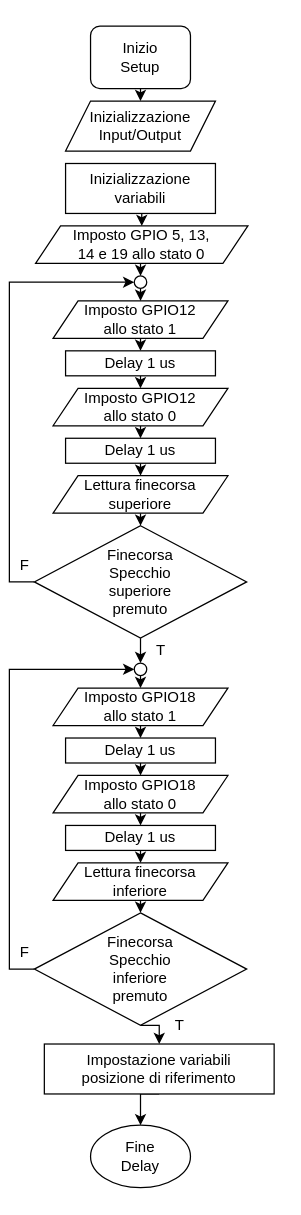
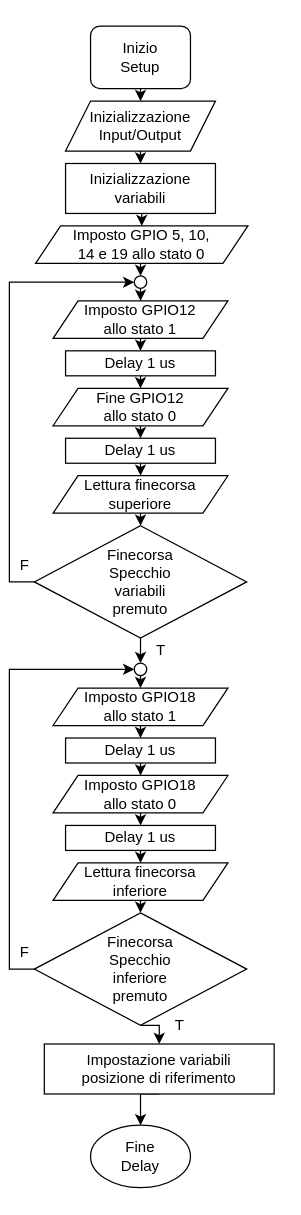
  <mxCell id="0" />
  <mxCell id="1" parent="0" />
  <mxCell id="2" style="edgeStyle=orthogonalEdgeStyle;rounded=0;orthogonalLoop=1;jettySize=auto;html=1;exitX=0.5;exitY=1;exitDx=0;exitDy=0;entryX=0.5;entryY=0;entryDx=0;entryDy=0;fontSize=12;" edge="1" parent="1" source="3" target="5"><mxGeometry relative="1" as="geometry" /></mxCell>
  <mxCell id="3" value="&lt;div style=&quot;font-size: 12px;&quot;&gt;Inizio&lt;/div&gt;&lt;div style=&quot;font-size: 12px;&quot;&gt;Setup&lt;br style=&quot;font-size: 12px;&quot;&gt;&lt;/div&gt;" style="whiteSpace=wrap;html=1;fontSize=12;rounded=1;" vertex="1" parent="1"><mxGeometry x="65" y="20" width="80" height="50" as="geometry" /></mxCell>
+ <mxCell id="4" style="edgeStyle=orthogonalEdgeStyle;rounded=0;orthogonalLoop=1;jettySize=auto;html=1;exitX=0.5;exitY=1;exitDx=0;exitDy=0;entryX=0.5;entryY=0;entryDx=0;entryDy=0;fontSize=12;" edge="1" parent="1" source="5" target="7"><mxGeometry relative="1" as="geometry" /></mxCell>
  <mxCell id="5" value="&lt;div style=&quot;font-size: 12px;&quot;&gt;Inizializzazione&lt;/div&gt;&lt;div style=&quot;font-size: 12px;&quot;&gt;Input/Output&lt;br style=&quot;font-size: 12px;&quot;&gt;&lt;/div&gt;" style="shape=parallelogram;perimeter=parallelogramPerimeter;whiteSpace=wrap;html=1;fixedSize=1;fontSize=12;" vertex="1" parent="1"><mxGeometry x="45" y="80" width="120" height="40" as="geometry" /></mxCell>
  <mxCell id="6" style="edgeStyle=orthogonalEdgeStyle;rounded=0;orthogonalLoop=1;jettySize=auto;html=1;exitX=0.5;exitY=1;exitDx=0;exitDy=0;entryX=0.5;entryY=0;entryDx=0;entryDy=0;fontSize=12;" edge="1" parent="1" source="7" target="15"><mxGeometry relative="1" as="geometry" /></mxCell>
  <mxCell id="7" value="&lt;div style=&quot;font-size: 12px;&quot;&gt;Inizializzazione&lt;/div&gt;&lt;div style=&quot;font-size: 12px;&quot;&gt;variabili&lt;br style=&quot;font-size: 12px;&quot;&gt;&lt;/div&gt;" style="rounded=0;whiteSpace=wrap;html=1;fontSize=12;" vertex="1" parent="1"><mxGeometry x="45" y="130" width="120" height="40" as="geometry" /></mxCell>
  <mxCell id="8" style="edgeStyle=orthogonalEdgeStyle;rounded=0;orthogonalLoop=1;jettySize=auto;html=1;exitX=0;exitY=0.5;exitDx=0;exitDy=0;entryX=0;entryY=0.5;entryDx=0;entryDy=0;fontSize=12;" edge="1" parent="1" source="11" target="25"><mxGeometry relative="1" as="geometry" /></mxCell>
  <mxCell id="9" value="F" style="edgeLabel;html=1;align=center;verticalAlign=middle;resizable=0;points=[];fontSize=12;" vertex="1" connectable="0" parent="8"><mxGeometry x="-0.812" relative="1" as="geometry"><mxPoint x="11" as="offset" /></mxGeometry></mxCell>
  <mxCell id="10" value="T" style="edgeStyle=orthogonalEdgeStyle;rounded=0;orthogonalLoop=1;jettySize=auto;html=1;exitX=0.5;exitY=1;exitDx=0;exitDy=0;entryX=0.5;entryY=0;entryDx=0;entryDy=0;fontSize=12;" edge="1" parent="1" source="11" target="41"><mxGeometry y="16" relative="1" as="geometry"><mxPoint as="offset" /></mxGeometry></mxCell>
- <mxCell id="11" value="&lt;div style=&quot;font-size: 12px;&quot;&gt;Finecorsa&lt;/div&gt;&lt;div style=&quot;font-size: 12px;&quot;&gt;Specchio&lt;/div&gt;&lt;div style=&quot;font-size: 12px;&quot;&gt;superiore&lt;/div&gt;&lt;div style=&quot;font-size: 12px;&quot;&gt;premuto&lt;br style=&quot;font-size: 12px;&quot;&gt;&lt;/div&gt;" style="rhombus;whiteSpace=wrap;html=1;fontSize=12;" vertex="1" parent="1"><mxGeometry x="20" y="420" width="170" height="90" as="geometry" /></mxCell>
+ <mxCell id="11" value="&lt;div style=&quot;font-size: 12px;&quot;&gt;Finecorsa&lt;/div&gt;&lt;div style=&quot;font-size: 12px;&quot;&gt;Specchio&lt;/div&gt;&lt;div style=&quot;font-size: 12px;&quot;&gt;variabili&lt;/div&gt;&lt;div style=&quot;font-size: 12px;&quot;&gt;premuto&lt;br style=&quot;font-size: 12px;&quot;&gt;&lt;/div&gt;" style="rhombus;whiteSpace=wrap;html=1;fontSize=12;" vertex="1" parent="1"><mxGeometry x="20" y="420" width="170" height="90" as="geometry" /></mxCell>
  <mxCell id="12" style="edgeStyle=orthogonalEdgeStyle;rounded=0;orthogonalLoop=1;jettySize=auto;html=1;exitX=0.5;exitY=1;exitDx=0;exitDy=0;entryX=0.5;entryY=0;entryDx=0;entryDy=0;fontSize=12;" edge="1" parent="1" source="13" target="11"><mxGeometry relative="1" as="geometry" /></mxCell>
  <mxCell id="13" value="&lt;div style=&quot;font-size: 12px;&quot;&gt;Lettura finecorsa&lt;/div&gt;&lt;div style=&quot;font-size: 12px;&quot;&gt;superiore&lt;br style=&quot;font-size: 12px;&quot;&gt;&lt;/div&gt;" style="shape=parallelogram;perimeter=parallelogramPerimeter;whiteSpace=wrap;html=1;fixedSize=1;fontSize=12;" vertex="1" parent="1"><mxGeometry x="35" y="380" width="140" height="30" as="geometry" /></mxCell>
  <mxCell id="14" style="edgeStyle=orthogonalEdgeStyle;rounded=0;orthogonalLoop=1;jettySize=auto;html=1;exitX=0.5;exitY=1;exitDx=0;exitDy=0;entryX=0.5;entryY=0;entryDx=0;entryDy=0;fontSize=12;" edge="1" parent="1" source="15" target="25"><mxGeometry relative="1" as="geometry" /></mxCell>
- <mxCell id="15" value="&lt;div style=&quot;font-size: 12px&quot;&gt;Imposto GPIO 5, 13,&lt;/div&gt;&lt;div style=&quot;font-size: 12px&quot;&gt;14 e 19 allo stato 0&lt;br style=&quot;font-size: 12px&quot;&gt;&lt;/div&gt;" style="shape=parallelogram;perimeter=parallelogramPerimeter;whiteSpace=wrap;html=1;fixedSize=1;fontSize=12;" vertex="1" parent="1"><mxGeometry x="21" y="180" width="170" height="30" as="geometry" /></mxCell>
+ <mxCell id="15" value="&lt;div style=&quot;font-size: 12px&quot;&gt;Imposto GPIO 5, 10,&lt;/div&gt;&lt;div style=&quot;font-size: 12px&quot;&gt;14 e 19 allo stato 0&lt;br style=&quot;font-size: 12px&quot;&gt;&lt;/div&gt;" style="shape=parallelogram;perimeter=parallelogramPerimeter;whiteSpace=wrap;html=1;fixedSize=1;fontSize=12;" vertex="1" parent="1"><mxGeometry x="21" y="180" width="170" height="30" as="geometry" /></mxCell>
  <mxCell id="16" style="edgeStyle=orthogonalEdgeStyle;rounded=0;orthogonalLoop=1;jettySize=auto;html=1;exitX=0.5;exitY=1;exitDx=0;exitDy=0;entryX=0.5;entryY=0;entryDx=0;entryDy=0;fontSize=12;" edge="1" parent="1" source="17" target="21"><mxGeometry relative="1" as="geometry" /></mxCell>
  <mxCell id="17" value="&lt;div style=&quot;font-size: 12px;&quot;&gt;Imposto GPIO12&lt;/div&gt;&lt;div style=&quot;font-size: 12px;&quot;&gt;allo stato 1&lt;br style=&quot;font-size: 12px;&quot;&gt;&lt;/div&gt;" style="shape=parallelogram;perimeter=parallelogramPerimeter;whiteSpace=wrap;html=1;fixedSize=1;fontSize=12;" vertex="1" parent="1"><mxGeometry x="35" y="240" width="140" height="30" as="geometry" /></mxCell>
  <mxCell id="18" style="edgeStyle=orthogonalEdgeStyle;rounded=0;orthogonalLoop=1;jettySize=auto;html=1;exitX=0.5;exitY=1;exitDx=0;exitDy=0;entryX=0.5;entryY=0;entryDx=0;entryDy=0;fontSize=12;" edge="1" parent="1" source="19" target="23"><mxGeometry relative="1" as="geometry" /></mxCell>
- <mxCell id="19" value="&lt;div style=&quot;font-size: 12px;&quot;&gt;Imposto GPIO12&lt;/div&gt;&lt;div style=&quot;font-size: 12px;&quot;&gt;allo stato 0&lt;br style=&quot;font-size: 12px;&quot;&gt;&lt;/div&gt;" style="shape=parallelogram;perimeter=parallelogramPerimeter;whiteSpace=wrap;html=1;fixedSize=1;fontSize=12;" vertex="1" parent="1"><mxGeometry x="35" y="310" width="140" height="30" as="geometry" /></mxCell>
+ <mxCell id="19" value="&lt;div style=&quot;font-size: 12px;&quot;&gt;Fine GPIO12&lt;/div&gt;&lt;div style=&quot;font-size: 12px;&quot;&gt;allo stato 0&lt;br style=&quot;font-size: 12px;&quot;&gt;&lt;/div&gt;" style="shape=parallelogram;perimeter=parallelogramPerimeter;whiteSpace=wrap;html=1;fixedSize=1;fontSize=12;" vertex="1" parent="1"><mxGeometry x="35" y="310" width="140" height="30" as="geometry" /></mxCell>
  <mxCell id="20" style="edgeStyle=orthogonalEdgeStyle;rounded=0;orthogonalLoop=1;jettySize=auto;html=1;exitX=0.5;exitY=1;exitDx=0;exitDy=0;entryX=0.5;entryY=0;entryDx=0;entryDy=0;fontSize=12;" edge="1" parent="1" source="21" target="19"><mxGeometry relative="1" as="geometry" /></mxCell>
  <mxCell id="21" value="Delay 1 us" style="rounded=0;whiteSpace=wrap;html=1;fontSize=12;" vertex="1" parent="1"><mxGeometry x="45" y="280" width="120" height="20" as="geometry" /></mxCell>
  <mxCell id="22" style="edgeStyle=orthogonalEdgeStyle;rounded=0;orthogonalLoop=1;jettySize=auto;html=1;exitX=0.5;exitY=1;exitDx=0;exitDy=0;entryX=0.5;entryY=0;entryDx=0;entryDy=0;fontSize=12;" edge="1" parent="1" source="23" target="13"><mxGeometry relative="1" as="geometry" /></mxCell>
  <mxCell id="23" value="Delay 1 us" style="rounded=0;whiteSpace=wrap;html=1;fontSize=12;" vertex="1" parent="1"><mxGeometry x="45" y="350" width="120" height="20" as="geometry" /></mxCell>
  <mxCell id="24" style="edgeStyle=orthogonalEdgeStyle;rounded=0;orthogonalLoop=1;jettySize=auto;html=1;exitX=0.5;exitY=1;exitDx=0;exitDy=0;entryX=0.5;entryY=0;entryDx=0;entryDy=0;fontSize=12;" edge="1" parent="1" source="25" target="17"><mxGeometry relative="1" as="geometry" /></mxCell>
  <mxCell id="25" value="" style="ellipse;whiteSpace=wrap;html=1;aspect=fixed;fontSize=12;" vertex="1" parent="1"><mxGeometry x="100" y="220" width="10" height="10" as="geometry" /></mxCell>
  <mxCell id="26" style="edgeStyle=orthogonalEdgeStyle;rounded=0;orthogonalLoop=1;jettySize=auto;html=1;exitX=0;exitY=0.5;exitDx=0;exitDy=0;entryX=0;entryY=0.5;entryDx=0;entryDy=0;fontSize=12;" edge="1" source="29" target="41" parent="1"><mxGeometry relative="1" as="geometry" /></mxCell>
  <mxCell id="27" value="F" style="edgeLabel;html=1;align=center;verticalAlign=middle;resizable=0;points=[];fontSize=12;" vertex="1" connectable="0" parent="26"><mxGeometry x="-0.812" relative="1" as="geometry"><mxPoint x="11" as="offset" /></mxGeometry></mxCell>
  <mxCell id="28" value="T" style="edgeStyle=orthogonalEdgeStyle;rounded=0;orthogonalLoop=1;jettySize=auto;html=1;exitX=0.5;exitY=1;exitDx=0;exitDy=0;entryX=0.5;entryY=0;entryDx=0;entryDy=0;fontSize=12;" edge="1" parent="1" source="29" target="43"><mxGeometry y="16" relative="1" as="geometry"><mxPoint as="offset" /></mxGeometry></mxCell>
  <mxCell id="29" value="&lt;div style=&quot;font-size: 12px&quot;&gt;Finecorsa&lt;/div&gt;&lt;div style=&quot;font-size: 12px&quot;&gt;Specchio&lt;/div&gt;&lt;div style=&quot;font-size: 12px&quot;&gt;inferiore&lt;/div&gt;&lt;div style=&quot;font-size: 12px&quot;&gt;premuto&lt;br style=&quot;font-size: 12px&quot;&gt;&lt;/div&gt;" style="rhombus;whiteSpace=wrap;html=1;fontSize=12;" vertex="1" parent="1"><mxGeometry x="20" y="730" width="170" height="90" as="geometry" /></mxCell>
  <mxCell id="30" style="edgeStyle=orthogonalEdgeStyle;rounded=0;orthogonalLoop=1;jettySize=auto;html=1;exitX=0.5;exitY=1;exitDx=0;exitDy=0;entryX=0.5;entryY=0;entryDx=0;entryDy=0;fontSize=12;" edge="1" source="31" target="29" parent="1"><mxGeometry relative="1" as="geometry" /></mxCell>
  <mxCell id="31" value="&lt;div style=&quot;font-size: 12px;&quot;&gt;Lettura finecorsa&lt;/div&gt;&lt;div style=&quot;font-size: 12px;&quot;&gt;inferiore&lt;br style=&quot;font-size: 12px;&quot;&gt;&lt;/div&gt;" style="shape=parallelogram;perimeter=parallelogramPerimeter;whiteSpace=wrap;html=1;fixedSize=1;fontSize=12;" vertex="1" parent="1"><mxGeometry x="35" y="690" width="140" height="30" as="geometry" /></mxCell>
  <mxCell id="32" style="edgeStyle=orthogonalEdgeStyle;rounded=0;orthogonalLoop=1;jettySize=auto;html=1;exitX=0.5;exitY=1;exitDx=0;exitDy=0;entryX=0.5;entryY=0;entryDx=0;entryDy=0;fontSize=12;" edge="1" source="33" target="37" parent="1"><mxGeometry relative="1" as="geometry" /></mxCell>
  <mxCell id="33" value="&lt;div style=&quot;font-size: 12px;&quot;&gt;Imposto GPIO18&lt;/div&gt;&lt;div style=&quot;font-size: 12px;&quot;&gt;allo stato 1&lt;br style=&quot;font-size: 12px;&quot;&gt;&lt;/div&gt;" style="shape=parallelogram;perimeter=parallelogramPerimeter;whiteSpace=wrap;html=1;fixedSize=1;fontSize=12;" vertex="1" parent="1"><mxGeometry x="35" y="550" width="140" height="30" as="geometry" /></mxCell>
  <mxCell id="34" style="edgeStyle=orthogonalEdgeStyle;rounded=0;orthogonalLoop=1;jettySize=auto;html=1;exitX=0.5;exitY=1;exitDx=0;exitDy=0;entryX=0.5;entryY=0;entryDx=0;entryDy=0;fontSize=12;" edge="1" source="35" target="39" parent="1"><mxGeometry relative="1" as="geometry" /></mxCell>
  <mxCell id="35" value="&lt;div style=&quot;font-size: 12px;&quot;&gt;Imposto GPIO18&lt;/div&gt;&lt;div style=&quot;font-size: 12px;&quot;&gt;allo stato 0&lt;br style=&quot;font-size: 12px;&quot;&gt;&lt;/div&gt;" style="shape=parallelogram;perimeter=parallelogramPerimeter;whiteSpace=wrap;html=1;fixedSize=1;fontSize=12;" vertex="1" parent="1"><mxGeometry x="35" y="620" width="140" height="30" as="geometry" /></mxCell>
  <mxCell id="36" style="edgeStyle=orthogonalEdgeStyle;rounded=0;orthogonalLoop=1;jettySize=auto;html=1;exitX=0.5;exitY=1;exitDx=0;exitDy=0;entryX=0.5;entryY=0;entryDx=0;entryDy=0;fontSize=12;" edge="1" source="37" target="35" parent="1"><mxGeometry relative="1" as="geometry" /></mxCell>
  <mxCell id="37" value="Delay 1 us" style="rounded=0;whiteSpace=wrap;html=1;fontSize=12;" vertex="1" parent="1"><mxGeometry x="45" y="590" width="120" height="20" as="geometry" /></mxCell>
  <mxCell id="38" style="edgeStyle=orthogonalEdgeStyle;rounded=0;orthogonalLoop=1;jettySize=auto;html=1;exitX=0.5;exitY=1;exitDx=0;exitDy=0;entryX=0.5;entryY=0;entryDx=0;entryDy=0;fontSize=12;" edge="1" source="39" target="31" parent="1"><mxGeometry relative="1" as="geometry" /></mxCell>
  <mxCell id="39" value="Delay 1 us" style="rounded=0;whiteSpace=wrap;html=1;fontSize=12;" vertex="1" parent="1"><mxGeometry x="45" y="660" width="120" height="20" as="geometry" /></mxCell>
  <mxCell id="40" style="edgeStyle=orthogonalEdgeStyle;rounded=0;orthogonalLoop=1;jettySize=auto;html=1;exitX=0.5;exitY=1;exitDx=0;exitDy=0;entryX=0.5;entryY=0;entryDx=0;entryDy=0;fontSize=12;" edge="1" source="41" target="33" parent="1"><mxGeometry relative="1" as="geometry" /></mxCell>
  <mxCell id="41" value="" style="ellipse;whiteSpace=wrap;html=1;aspect=fixed;fontSize=12;" vertex="1" parent="1"><mxGeometry x="100" y="530" width="10" height="10" as="geometry" /></mxCell>
  <mxCell id="42" style="edgeStyle=orthogonalEdgeStyle;rounded=0;orthogonalLoop=1;jettySize=auto;html=1;exitX=0.5;exitY=1;exitDx=0;exitDy=0;entryX=0.5;entryY=0;entryDx=0;entryDy=0;fontSize=12;" edge="1" parent="1" source="43" target="44"><mxGeometry relative="1" as="geometry" /></mxCell>
  <mxCell id="43" value="&lt;div style=&quot;font-size: 12px;&quot;&gt;Impostazione variabili&lt;/div&gt;&lt;div style=&quot;font-size: 12px;&quot;&gt;posizione di riferimento&lt;br style=&quot;font-size: 12px;&quot;&gt;&lt;/div&gt;" style="rounded=0;whiteSpace=wrap;html=1;fontSize=12;" vertex="1" parent="1"><mxGeometry x="28" y="835" width="184" height="40" as="geometry" /></mxCell>
  <mxCell id="44" value="&lt;div style=&quot;font-size: 12px;&quot;&gt;Fine&lt;/div&gt;&lt;div style=&quot;font-size: 12px;&quot;&gt;Delay&lt;br style=&quot;font-size: 12px;&quot;&gt;&lt;/div&gt;" style="ellipse;whiteSpace=wrap;html=1;fontSize=12;" vertex="1" parent="1"><mxGeometry x="65" y="900" width="80" height="50" as="geometry" /></mxCell>
